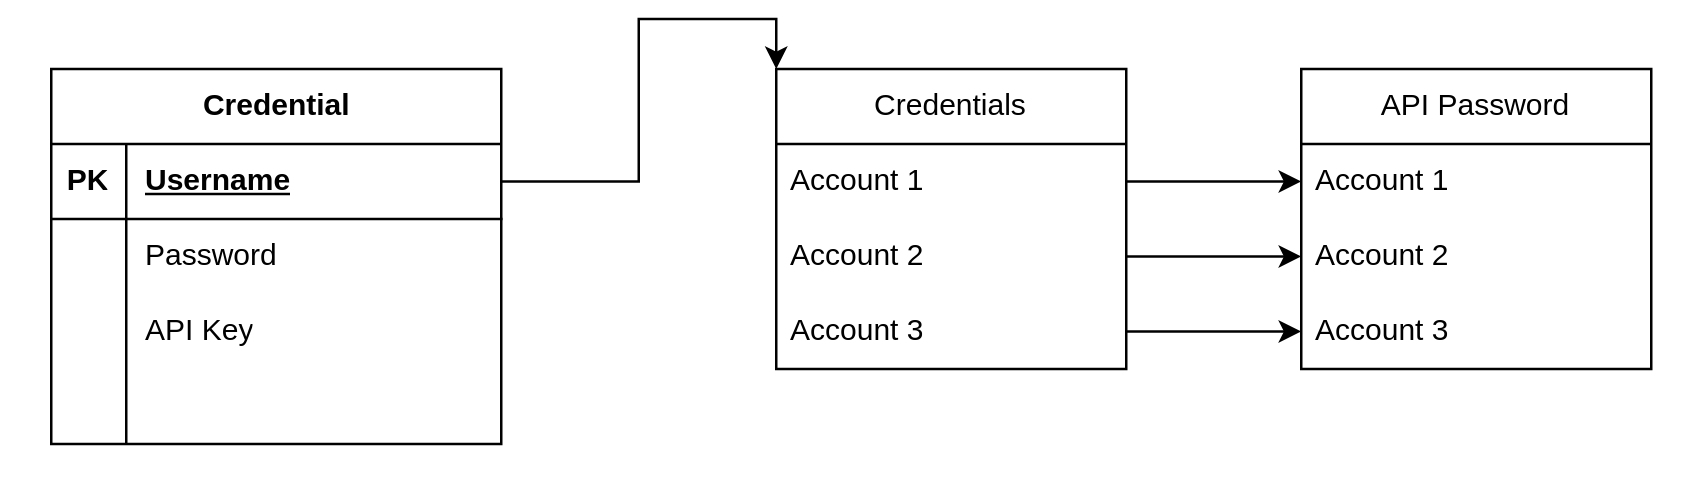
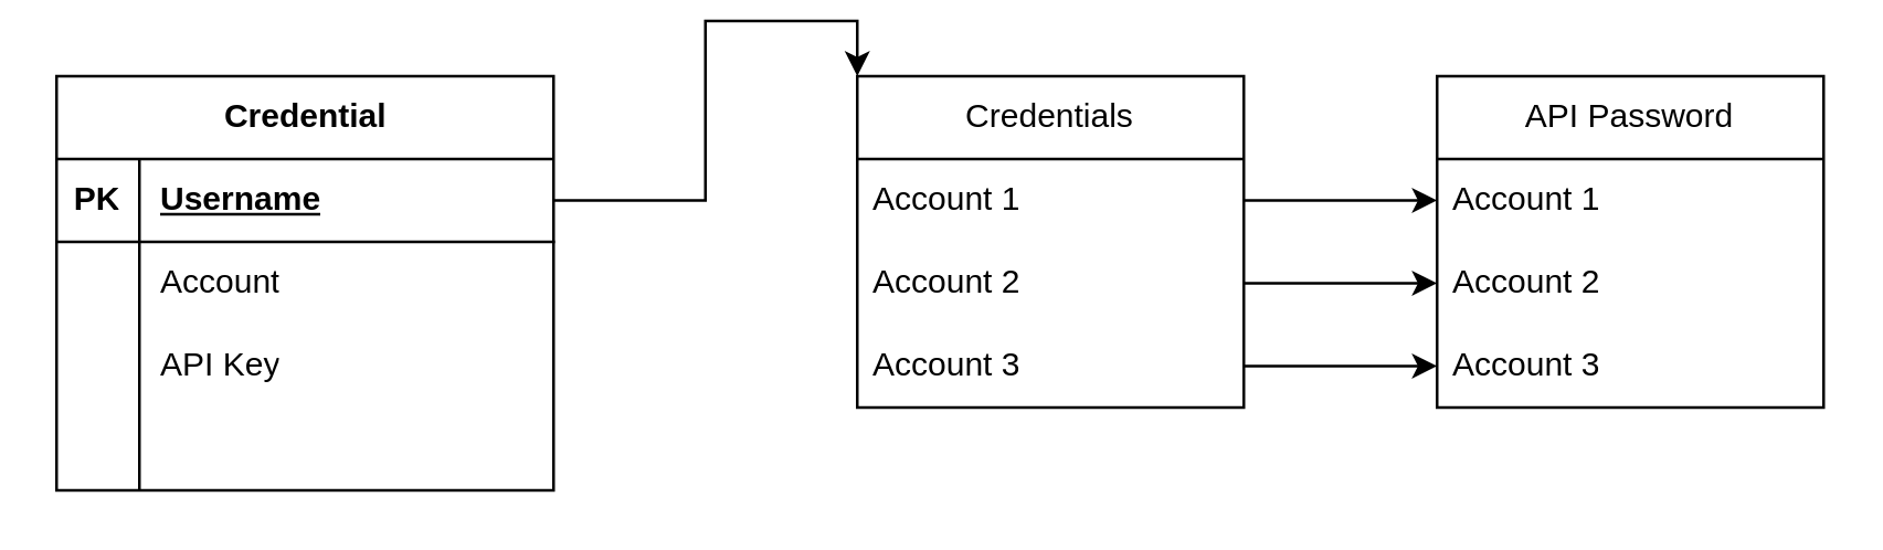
  <mxCell id="0" />
  <mxCell id="1" parent="0" />
  <mxCell id="2" value="API Password" style="swimlane;fontStyle=0;childLayout=stackLayout;horizontal=1;startSize=30;horizontalStack=0;resizeParent=1;resizeParentMax=0;resizeLast=0;collapsible=1;marginBottom=0;whiteSpace=wrap;html=1;" vertex="1" parent="1"><mxGeometry x="520" y="20" width="140" height="120" as="geometry" /></mxCell>
  <mxCell id="3" value="Account 1" style="text;strokeColor=none;fillColor=none;align=left;verticalAlign=middle;spacingLeft=4;spacingRight=4;overflow=hidden;points=[[0,0.5],[1,0.5]];portConstraint=eastwest;rotatable=0;whiteSpace=wrap;html=1;" vertex="1" parent="2"><mxGeometry y="30" width="140" height="30" as="geometry" /></mxCell>
  <mxCell id="4" value="Account 2" style="text;strokeColor=none;fillColor=none;align=left;verticalAlign=middle;spacingLeft=4;spacingRight=4;overflow=hidden;points=[[0,0.5],[1,0.5]];portConstraint=eastwest;rotatable=0;whiteSpace=wrap;html=1;" vertex="1" parent="2"><mxGeometry y="60" width="140" height="30" as="geometry" /></mxCell>
  <mxCell id="5" value="Account 3" style="text;strokeColor=none;fillColor=none;align=left;verticalAlign=middle;spacingLeft=4;spacingRight=4;overflow=hidden;points=[[0,0.5],[1,0.5]];portConstraint=eastwest;rotatable=0;whiteSpace=wrap;html=1;" vertex="1" parent="2"><mxGeometry y="90" width="140" height="30" as="geometry" /></mxCell>
  <mxCell id="6" value="Credentials" style="swimlane;fontStyle=0;childLayout=stackLayout;horizontal=1;startSize=30;horizontalStack=0;resizeParent=1;resizeParentMax=0;resizeLast=0;collapsible=1;marginBottom=0;whiteSpace=wrap;html=1;" vertex="1" parent="1"><mxGeometry x="310" y="20" width="140" height="120" as="geometry" /></mxCell>
  <mxCell id="7" value="Account 1" style="text;strokeColor=none;fillColor=none;align=left;verticalAlign=middle;spacingLeft=4;spacingRight=4;overflow=hidden;points=[[0,0.5],[1,0.5]];portConstraint=eastwest;rotatable=0;whiteSpace=wrap;html=1;" vertex="1" parent="6"><mxGeometry y="30" width="140" height="30" as="geometry" /></mxCell>
  <mxCell id="8" value="Account 2" style="text;strokeColor=none;fillColor=none;align=left;verticalAlign=middle;spacingLeft=4;spacingRight=4;overflow=hidden;points=[[0,0.5],[1,0.5]];portConstraint=eastwest;rotatable=0;whiteSpace=wrap;html=1;" vertex="1" parent="6"><mxGeometry y="60" width="140" height="30" as="geometry" /></mxCell>
  <mxCell id="9" value="Account 3" style="text;strokeColor=none;fillColor=none;align=left;verticalAlign=middle;spacingLeft=4;spacingRight=4;overflow=hidden;points=[[0,0.5],[1,0.5]];portConstraint=eastwest;rotatable=0;whiteSpace=wrap;html=1;" vertex="1" parent="6"><mxGeometry y="90" width="140" height="30" as="geometry" /></mxCell>
  <mxCell id="10" value="Credential" style="shape=table;startSize=30;container=1;collapsible=1;childLayout=tableLayout;fixedRows=1;rowLines=0;fontStyle=1;align=center;resizeLast=1;html=1;" vertex="1" parent="1"><mxGeometry x="20" y="20" width="180" height="150" as="geometry" /></mxCell>
  <mxCell id="11" value="" style="shape=tableRow;horizontal=0;startSize=0;swimlaneHead=0;swimlaneBody=0;fillColor=none;collapsible=0;dropTarget=0;points=[[0,0.5],[1,0.5]];portConstraint=eastwest;top=0;left=0;right=0;bottom=1;" vertex="1" parent="10"><mxGeometry y="30" width="180" height="30" as="geometry" /></mxCell>
  <mxCell id="12" value="PK" style="shape=partialRectangle;connectable=0;fillColor=none;top=0;left=0;bottom=0;right=0;fontStyle=1;overflow=hidden;whiteSpace=wrap;html=1;" vertex="1" parent="11"><mxGeometry width="30" height="30" as="geometry"><mxRectangle width="30" height="30" as="alternateBounds" /></mxGeometry></mxCell>
  <mxCell id="13" value="Username" style="shape=partialRectangle;connectable=0;fillColor=none;top=0;left=0;bottom=0;right=0;align=left;spacingLeft=6;fontStyle=5;overflow=hidden;whiteSpace=wrap;html=1;" vertex="1" parent="11"><mxGeometry x="30" width="150" height="30" as="geometry"><mxRectangle width="150" height="30" as="alternateBounds" /></mxGeometry></mxCell>
  <mxCell id="14" value="" style="shape=tableRow;horizontal=0;startSize=0;swimlaneHead=0;swimlaneBody=0;fillColor=none;collapsible=0;dropTarget=0;points=[[0,0.5],[1,0.5]];portConstraint=eastwest;top=0;left=0;right=0;bottom=0;" vertex="1" parent="10"><mxGeometry y="60" width="180" height="30" as="geometry" /></mxCell>
  <mxCell id="15" value="" style="shape=partialRectangle;connectable=0;fillColor=none;top=0;left=0;bottom=0;right=0;editable=1;overflow=hidden;whiteSpace=wrap;html=1;" vertex="1" parent="14"><mxGeometry width="30" height="30" as="geometry"><mxRectangle width="30" height="30" as="alternateBounds" /></mxGeometry></mxCell>
- <mxCell id="16" value="Password" style="shape=partialRectangle;connectable=0;fillColor=none;top=0;left=0;bottom=0;right=0;align=left;spacingLeft=6;overflow=hidden;whiteSpace=wrap;html=1;" vertex="1" parent="14"><mxGeometry x="30" width="150" height="30" as="geometry"><mxRectangle width="150" height="30" as="alternateBounds" /></mxGeometry></mxCell>
+ <mxCell id="16" value="Account" style="shape=partialRectangle;connectable=0;fillColor=none;top=0;left=0;bottom=0;right=0;align=left;spacingLeft=6;overflow=hidden;whiteSpace=wrap;html=1;" vertex="1" parent="14"><mxGeometry x="30" width="150" height="30" as="geometry"><mxRectangle width="150" height="30" as="alternateBounds" /></mxGeometry></mxCell>
  <mxCell id="17" value="" style="shape=tableRow;horizontal=0;startSize=0;swimlaneHead=0;swimlaneBody=0;fillColor=none;collapsible=0;dropTarget=0;points=[[0,0.5],[1,0.5]];portConstraint=eastwest;top=0;left=0;right=0;bottom=0;" vertex="1" parent="10"><mxGeometry y="90" width="180" height="30" as="geometry" /></mxCell>
  <mxCell id="18" value="" style="shape=partialRectangle;connectable=0;fillColor=none;top=0;left=0;bottom=0;right=0;editable=1;overflow=hidden;whiteSpace=wrap;html=1;" vertex="1" parent="17"><mxGeometry width="30" height="30" as="geometry"><mxRectangle width="30" height="30" as="alternateBounds" /></mxGeometry></mxCell>
  <mxCell id="19" value="API Key" style="shape=partialRectangle;connectable=0;fillColor=none;top=0;left=0;bottom=0;right=0;align=left;spacingLeft=6;overflow=hidden;whiteSpace=wrap;html=1;" vertex="1" parent="17"><mxGeometry x="30" width="150" height="30" as="geometry"><mxRectangle width="150" height="30" as="alternateBounds" /></mxGeometry></mxCell>
  <mxCell id="20" value="" style="shape=tableRow;horizontal=0;startSize=0;swimlaneHead=0;swimlaneBody=0;fillColor=none;collapsible=0;dropTarget=0;points=[[0,0.5],[1,0.5]];portConstraint=eastwest;top=0;left=0;right=0;bottom=0;" vertex="1" parent="10"><mxGeometry y="120" width="180" height="30" as="geometry" /></mxCell>
  <mxCell id="21" value="" style="shape=partialRectangle;connectable=0;fillColor=none;top=0;left=0;bottom=0;right=0;editable=1;overflow=hidden;whiteSpace=wrap;html=1;" vertex="1" parent="20"><mxGeometry width="30" height="30" as="geometry"><mxRectangle width="30" height="30" as="alternateBounds" /></mxGeometry></mxCell>
  <mxCell id="22" value="" style="shape=partialRectangle;connectable=0;fillColor=none;top=0;left=0;bottom=0;right=0;align=left;spacingLeft=6;overflow=hidden;whiteSpace=wrap;html=1;" vertex="1" parent="20"><mxGeometry x="30" width="150" height="30" as="geometry"><mxRectangle width="150" height="30" as="alternateBounds" /></mxGeometry></mxCell>
  <mxCell id="23" style="edgeStyle=orthogonalEdgeStyle;rounded=0;orthogonalLoop=1;jettySize=auto;html=1;exitX=1;exitY=0.5;exitDx=0;exitDy=0;entryX=0;entryY=0.5;entryDx=0;entryDy=0;" edge="1" parent="1" source="7" target="3"><mxGeometry relative="1" as="geometry" /></mxCell>
  <mxCell id="24" style="edgeStyle=orthogonalEdgeStyle;rounded=0;orthogonalLoop=1;jettySize=auto;html=1;exitX=1;exitY=0.5;exitDx=0;exitDy=0;entryX=0;entryY=0;entryDx=0;entryDy=0;" edge="1" parent="1" source="11" target="6"><mxGeometry relative="1" as="geometry" /></mxCell>
  <mxCell id="25" style="edgeStyle=orthogonalEdgeStyle;rounded=0;orthogonalLoop=1;jettySize=auto;html=1;exitX=1;exitY=0.5;exitDx=0;exitDy=0;entryX=0;entryY=0.5;entryDx=0;entryDy=0;" edge="1" parent="1" source="9" target="5"><mxGeometry relative="1" as="geometry" /></mxCell>
  <mxCell id="26" style="edgeStyle=orthogonalEdgeStyle;rounded=0;orthogonalLoop=1;jettySize=auto;html=1;exitX=1;exitY=0.5;exitDx=0;exitDy=0;entryX=0;entryY=0.5;entryDx=0;entryDy=0;" edge="1" parent="1" source="8" target="4"><mxGeometry relative="1" as="geometry" /></mxCell>
